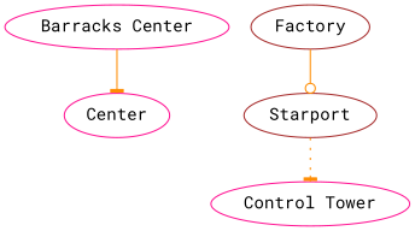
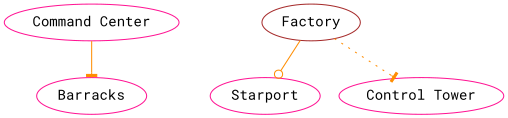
  digraph {
    fontname="Roboto Mono"
    node [color=deeppink fontname="Roboto Mono" penwidth=1 strength=1 x=0 y=0 z=0]
    edge [arrowhead=tee color=darkorange fontname="Roboto Mono" style=solid]
-   n1 [depth=0 label="Barracks Center"]
-   n2 [depth=1 label=Center]
+   n1 [depth=0 label="Command Center"]
+   n2 [depth=1 label=Barracks]
    n3 [color=brown depth=2 label=Factory]
-   n4 [color=brown depth=3 label=Starport]
+   n4 [depth=3 label=Starport]
    n5 [depth=4 label="Control Tower"]
    n1 -> n2
    n3 -> n4 [arrowhead=odot]
-   n4 -> n5 [style=dotted]
+   n3 -> n5 [style=dotted]
  }
